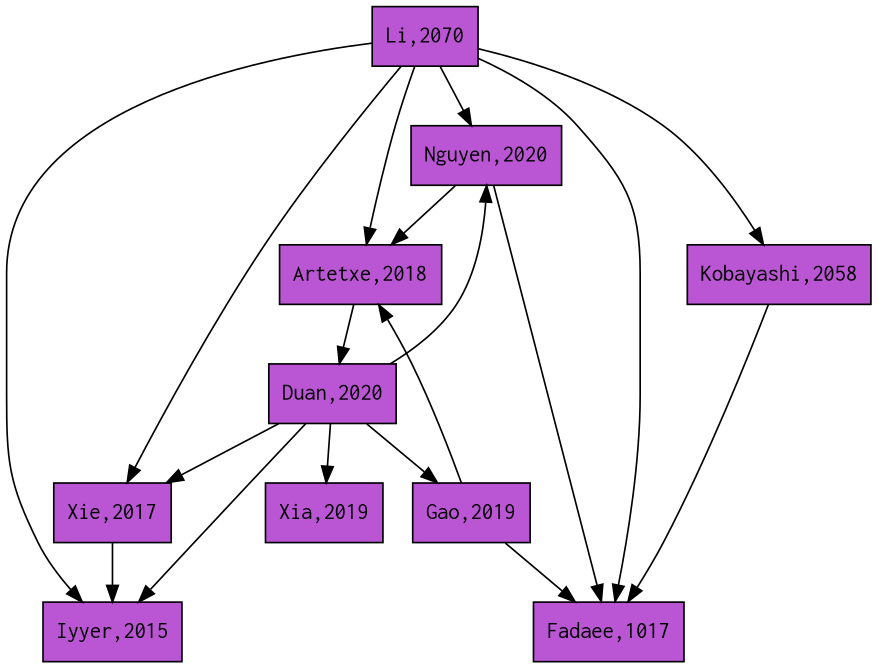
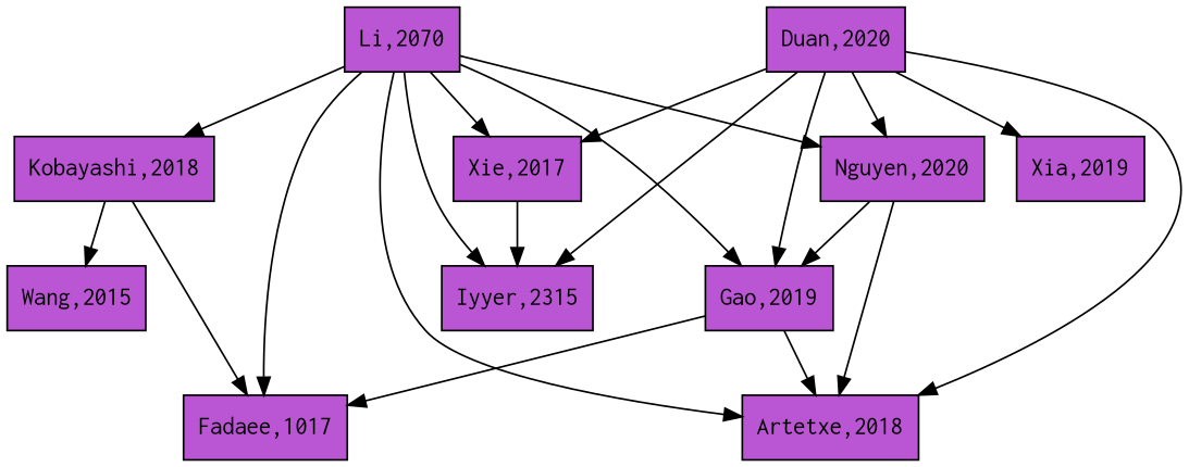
  digraph {
    node [fillcolor=mediumorchid fontcolor=black fontname=Courier shape=box style=filled]
    edge [color=black]
    n1 [label="Xie,2017"]
-   n2 [label="Iyyer,2015"]
+   n2 [label="Iyyer,2315"]
    n3 [label="Li,2070"]
    n4 [label="Nguyen,2020"]
    n5 [label="Fadaee,1017"]
-   n6 [label="Kobayashi,2058"]
+   n6 [label="Kobayashi,2018"]
    n7 [label="Gao,2019"]
    n8 [label="Artetxe,2018"]
+   n9 [label="Wang,2015"]
    n10 [label="Duan,2020"]
    n11 [label="Xia,2019"]
    n1 -> n2
    n3 -> n1
    n3 -> n2
    n3 -> n4
    n3 -> n5
    n3 -> n6
+   n3 -> n7
    n3 -> n8
-   n4 -> n5
+   n4 -> n7
    n4 -> n8
    n6 -> n5
+   n6 -> n9
    n7 -> n5
    n7 -> n8
    n10 -> n1
    n10 -> n2
    n10 -> n4
    n10 -> n7
-   n8 -> n10
+   n10 -> n8
    n10 -> n11
  }
